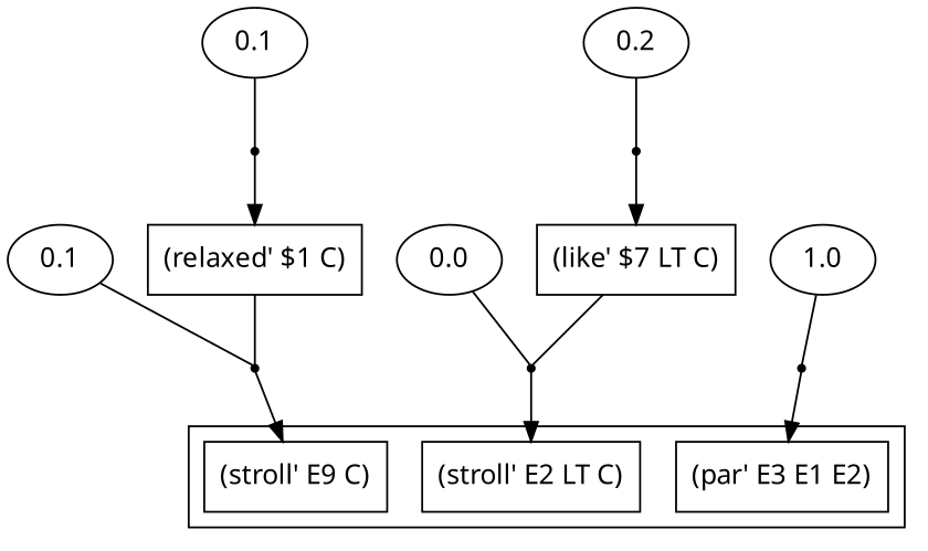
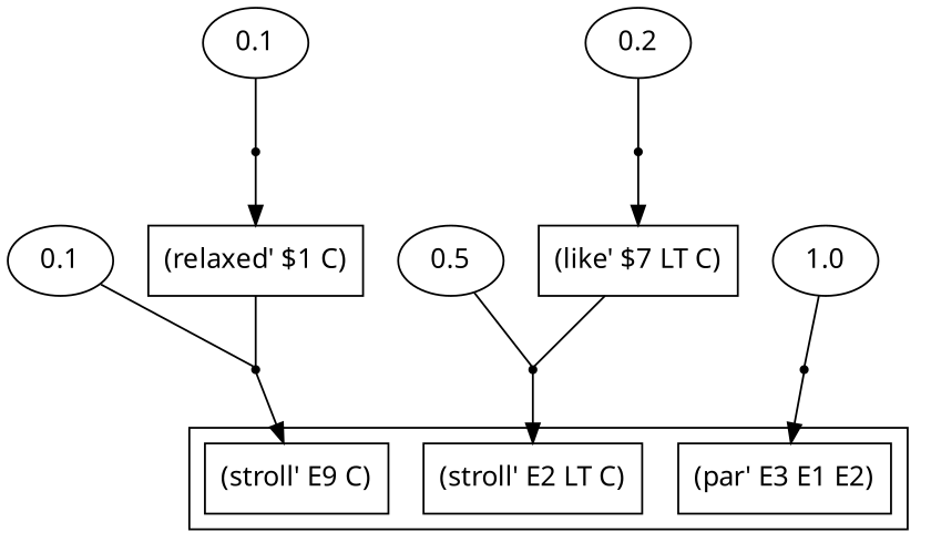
  digraph {
    fontname="Noto Sans"
    rankdir=TB
    node [fontname="Noto Sans"]
    edge [arrowhead=none fontname="Noto Sans"]
    n1 [label="(stroll' E9 C)" shape=box]
    n2 [label="(stroll' E2 LT C)" shape=box]
    n3 [label="(par' E3 E1 E2)" shape=box]
    n4 [label=0.1]
    r0 [shape=point]
    n6 [label=0.1]
    r1 [shape=point]
    n8 [label="(relaxed' $1 C)" shape=box]
-   n9 [label=0.0]
+   n9 [label=0.5]
    r2 [shape=point]
    n11 [label=0.2]
    r3 [shape=point]
    n13 [label="(like' $7 LT C)" shape=box]
    n14 [label=1.0]
    r4 [shape=point]
    subgraph cluster_1 {
      n1
      n2
      n3
    }
    n4 -> r0
    r0 -> n1 [arrowhead=""]
    n6 -> r1
    r1 -> n8 [arrowhead=""]
    n8 -> r0
    n9 -> r2
    r2 -> n2 [arrowhead=""]
    n11 -> r3
    r3 -> n13 [arrowhead=""]
    n13 -> r2
    n14 -> r4
    r4 -> n3 [arrowhead=""]
  }
